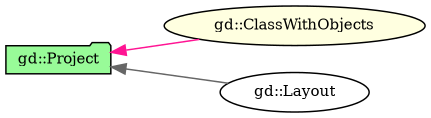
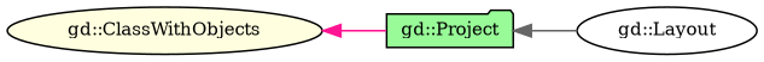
  digraph {
    fontname="DejaVu Serif"
    rankdir=LR
    node [color=black fontname="DejaVu Serif" fontsize=10 shape=ellipse style=filled]
    edge [dir=back fontname="DejaVu Serif" fontsize=10 labelfontname=Helvetica labelfontsize=10 style=solid]
    n1 [fillcolor=lightyellow height=0.2 label="gd::ClassWithObjects" width=0.4]
    n2 [fillcolor=palegreen height=0.2 label="gd::Project" shape=folder width=0.4]
    n3 [fillcolor=white height=0.2 label="gd::Layout" width=0.4]
-   n2 -> n1 [color=deeppink]
+   n1 -> n2 [color=deeppink]
    n2 -> n3 [color=gray40]
  }
